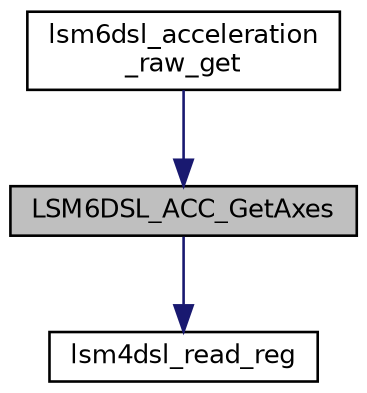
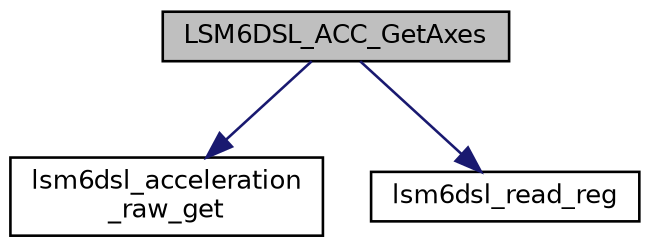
  digraph {
    rankdir=TB
    node [color=black fillcolor=white fontname=Helvetica fontsize=10 shape=record style=filled]
    edge [color=midnightblue fontname=Helvetica fontsize=10 labelfontname=Helvetica labelfontsize=10 style=solid]
    n1 [fillcolor=grey75 fontcolor=black height=0.2 label=LSM6DSL_ACC_GetAxes width=0.4]
    n2 [height=0.2 label="lsm6dsl_acceleration\l_raw_get" width=0.4]
-   n3 [height=0.2 label=lsm4dsl_read_reg width=0.4]
-   n2 -> n1
+   n3 [height=0.2 label=lsm6dsl_read_reg width=0.4]
+   n1 -> n2
    n1 -> n3
  }
